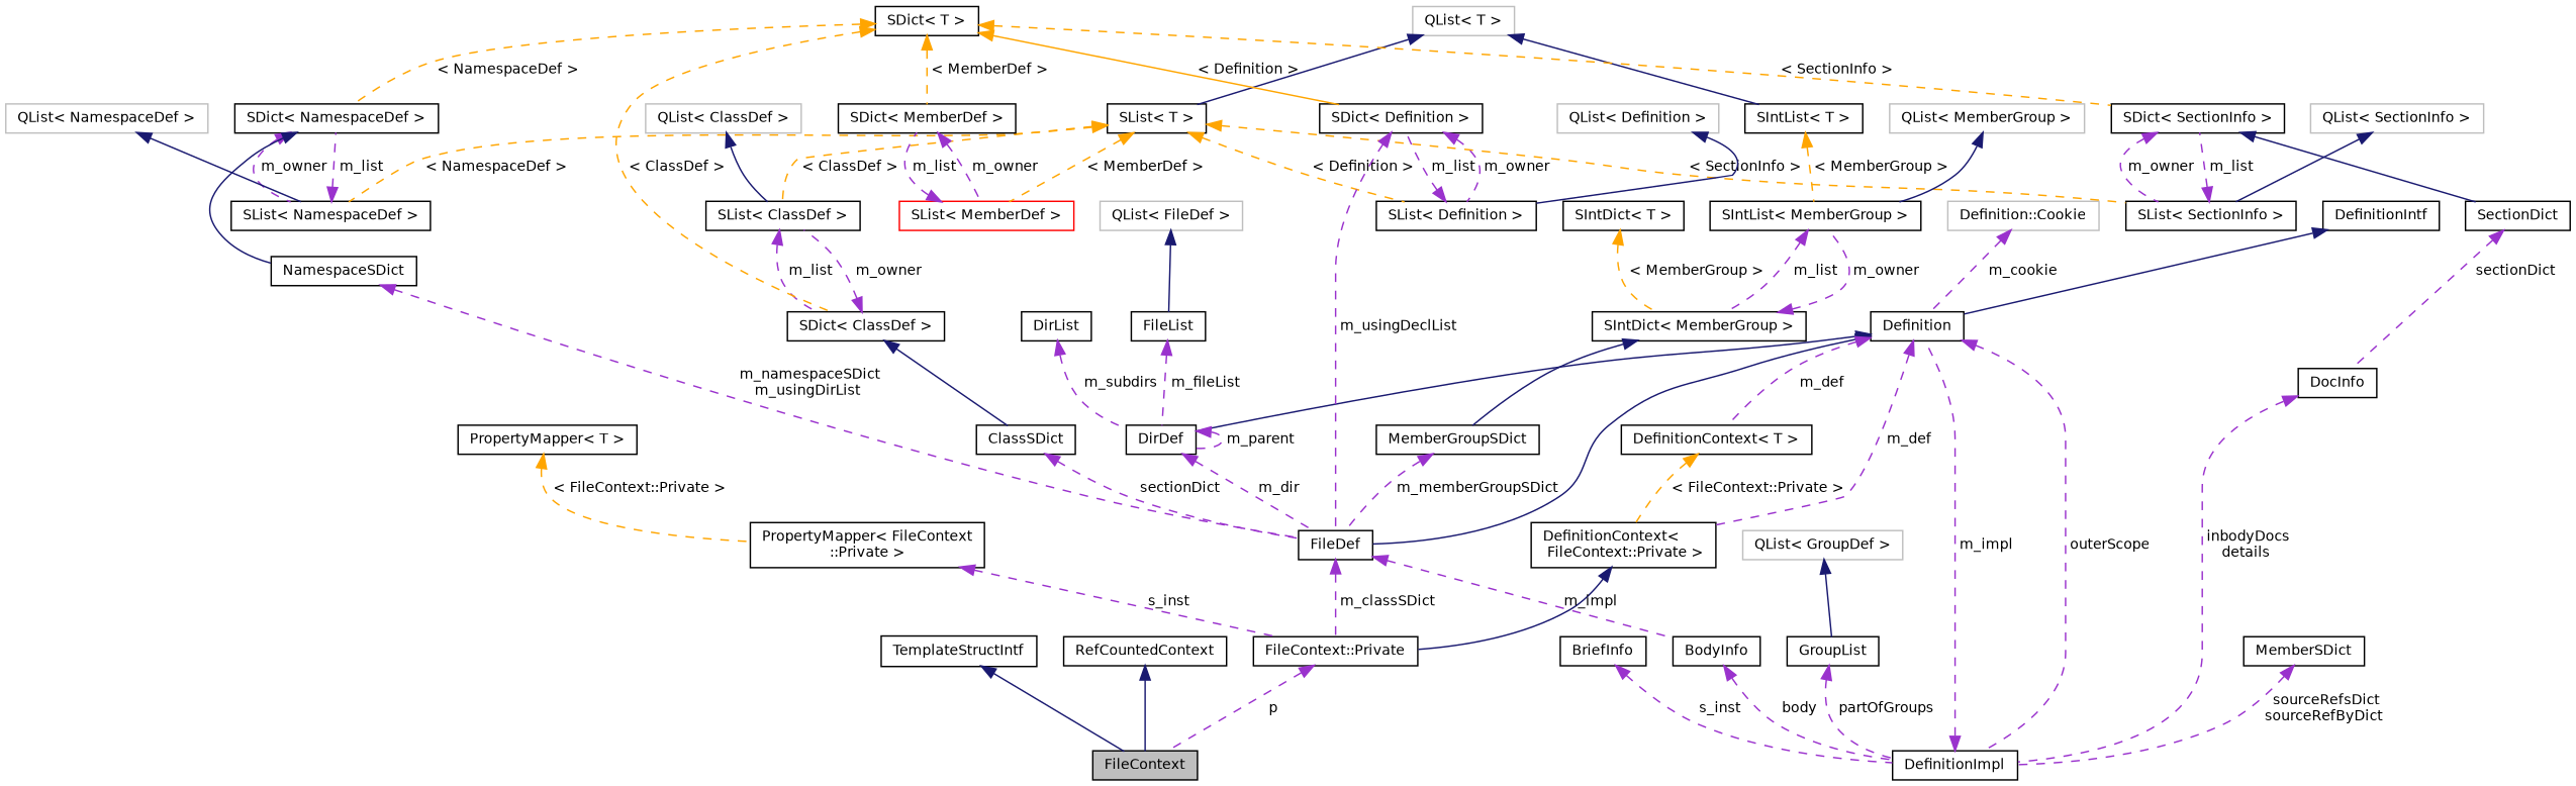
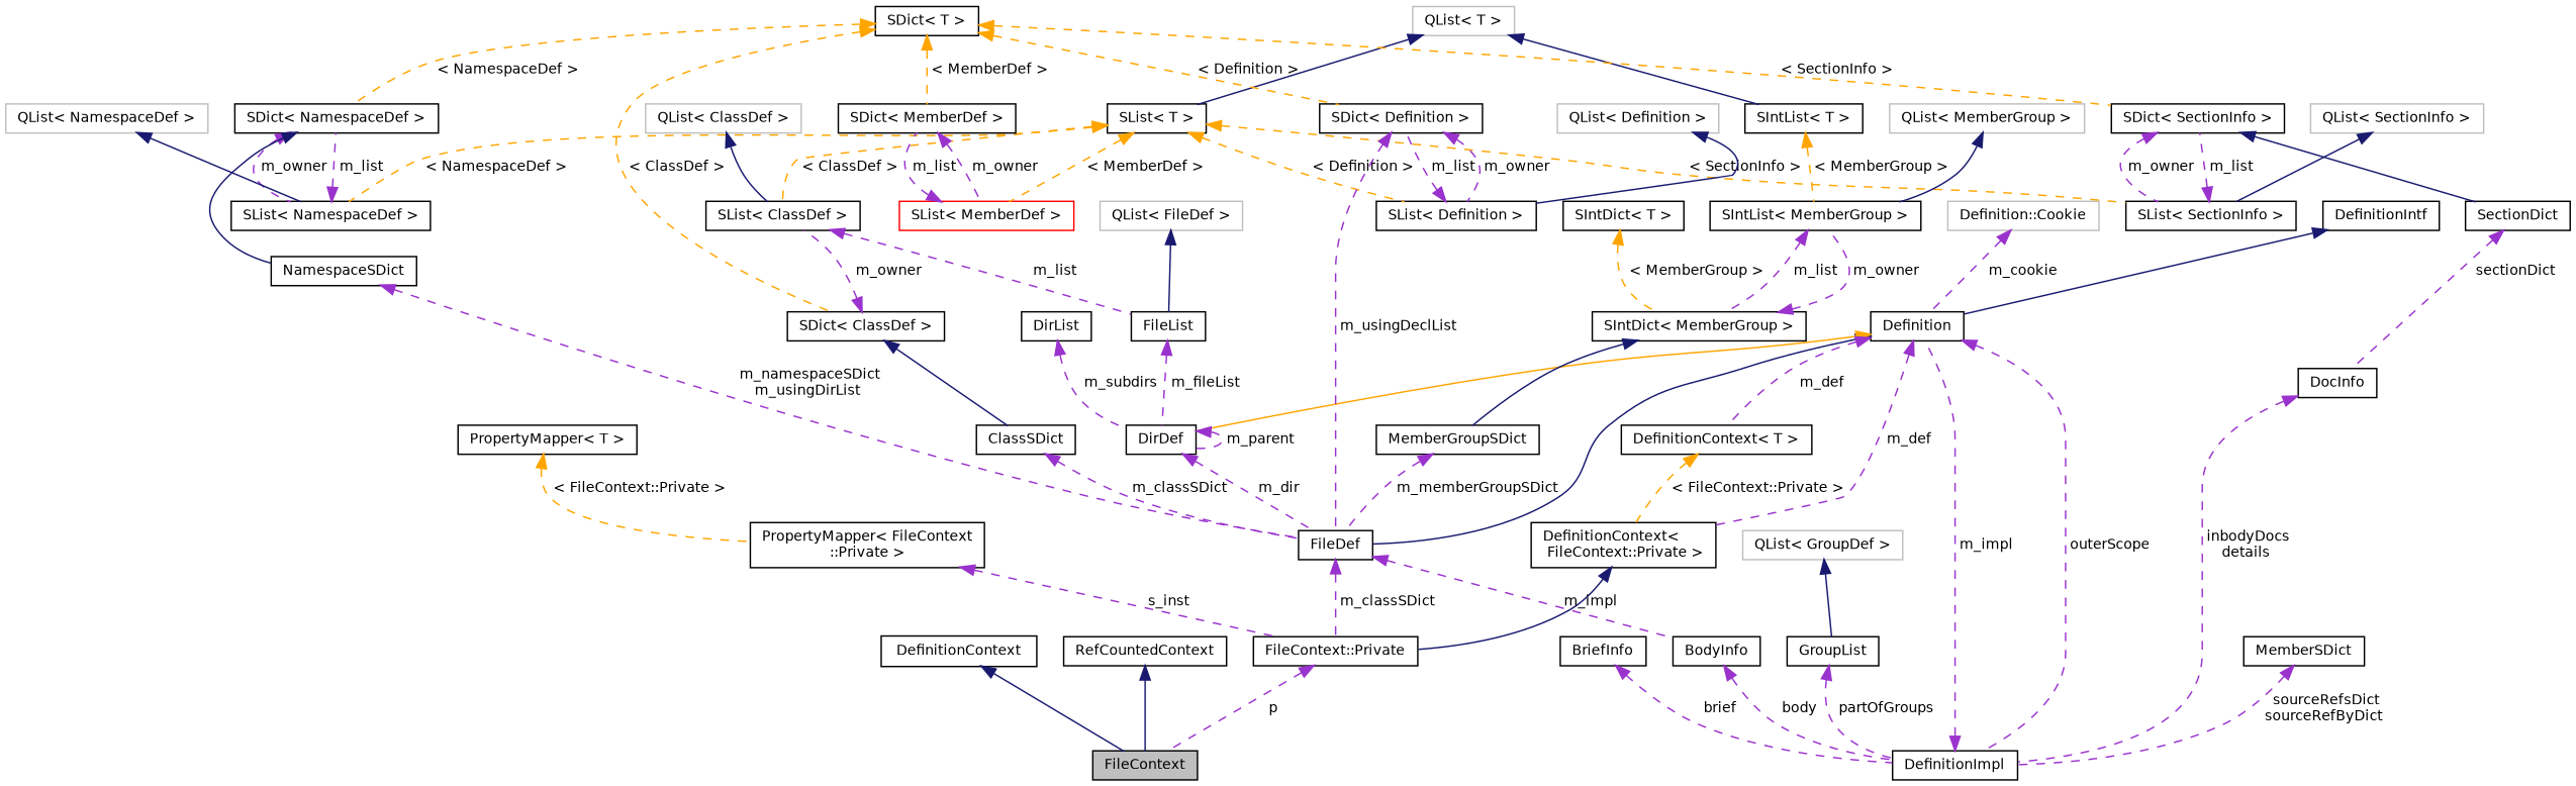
  digraph {
    rankdir=TB
    node [color=black fillcolor=white fontname=Helvetica fontsize=10 shape=record style=filled]
    edge [color=darkorchid3 dir=back fontname=Helvetica fontsize=10 labelfontname=Helvetica labelfontsize=10 style=dashed]
    n1 [fillcolor=grey75 fontcolor=black height=0.2 label=FileContext width=0.4]
    n2 [height=0.2 label=RefCountedContext width=0.4]
-   n3 [height=0.2 label=TemplateStructIntf width=0.4]
+   n3 [height=0.2 label=DefinitionContext width=0.4]
    n4 [height=0.2 label="FileContext::Private" width=0.4]
    n5 [height=0.2 label="DefinitionContext\<\l FileContext::Private \>" width=0.4]
    n6 [height=0.2 label=Definition width=0.4]
    n7 [height=0.2 label=DefinitionImpl width=0.4]
    n8 [height=0.2 label=FileDef width=0.4]
    n9 [height=0.2 label=DirDef width=0.4]
    n10 [height=0.2 label="DefinitionContext\< T \>" width=0.4]
    n11 [height=0.2 label=BodyInfo width=0.4]
    n12 [height=0.2 label=DefinitionIntf width=0.4]
    n13 [color=grey75 height=0.2 label="Definition::Cookie" width=0.4]
    n14 [height=0.2 label=SectionDict width=0.4]
    n15 [height=0.2 label=DocInfo width=0.4]
    n16 [height=0.2 label="SDict\< SectionInfo \>" width=0.4]
    n17 [height=0.2 label="SList\< SectionInfo \>" width=0.4]
    n18 [color=grey75 height=0.2 label="QList\< SectionInfo \>" width=0.4]
    n19 [height=0.2 label="SList\< T \>" width=0.4]
    n20 [height=0.2 label="SList\< ClassDef \>" width=0.4]
    n21 [height=0.2 label="SList\< Definition \>" width=0.4]
    n22 [height=0.2 label="SList\< NamespaceDef \>" width=0.4]
    n23 [color=red height=0.2 label="SList\< MemberDef \>" width=0.4]
    n24 [height=0.2 label="SDict\< ClassDef \>" width=0.4]
    n25 [height=0.2 label="SDict\< Definition \>" width=0.4]
    n26 [height=0.2 label="SDict\< NamespaceDef \>" width=0.4]
    n27 [height=0.2 label="SDict\< MemberDef \>" width=0.4]
    n28 [color=grey75 height=0.2 label="QList\< T \>" width=0.4]
    n29 [height=0.2 label="SIntList\< T \>" width=0.4]
    n30 [height=0.2 label="SIntList\< MemberGroup \>" width=0.4]
    n31 [height=0.2 label="SDict\< T \>" width=0.4]
    n32 [height=0.2 label=ClassSDict width=0.4]
    n33 [height=0.2 label=NamespaceSDict width=0.4]
    n34 [color=grey75 height=0.2 label="QList\< ClassDef \>" width=0.4]
    n35 [color=grey75 height=0.2 label="QList\< Definition \>" width=0.4]
    n36 [height=0.2 label=MemberGroupSDict width=0.4]
    n37 [height=0.2 label="SIntDict\< MemberGroup \>" width=0.4]
    n38 [color=grey75 height=0.2 label="QList\< MemberGroup \>" width=0.4]
    n39 [height=0.2 label="SIntDict\< T \>" width=0.4]
    n40 [height=0.2 label=DirList width=0.4]
    n41 [height=0.2 label=FileList width=0.4]
    n42 [color=grey75 height=0.2 label="QList\< FileDef \>" width=0.4]
    n43 [color=grey75 height=0.2 label="QList\< NamespaceDef \>" width=0.4]
    n44 [height=0.2 label=MemberSDict width=0.4]
    n45 [height=0.2 label=GroupList width=0.4]
    n46 [color=grey75 height=0.2 label="QList\< GroupDef \>" width=0.4]
    n47 [height=0.2 label=BriefInfo width=0.4]
    n48 [height=0.2 label="PropertyMapper\< FileContext\l::Private \>" width=0.4]
    n49 [height=0.2 label="PropertyMapper\< T \>" width=0.4]
    n2 -> n1 [color=midnightblue style=solid]
    n3 -> n1 [color=midnightblue style=solid]
    n4 -> n1 [label=" p"]
    n5 -> n4 [color=midnightblue style=solid]
    n6 -> n5 [label=" m_def"]
    n6 -> n7 [label=" outerScope"]
    n6 -> n8 [color=midnightblue style=solid]
-   n6 -> n9 [color=midnightblue style=solid]
+   n6 -> n9 [color=orange style=solid]
    n6 -> n10 [label=" m_def"]
    n7 -> n6 [label=" m_impl"]
    n8 -> n4 [label=" m_classSDict"]
    n8 -> n11 [label=" m_impl"]
    n9 -> n8 [label=" m_dir"]
    n9 -> n9 [label=" m_parent"]
    n10 -> n5 [color=orange label=" \< FileContext::Private \>"]
    n11 -> n7 [label=" body"]
    n12 -> n6 [color=midnightblue style=solid]
    n13 -> n6 [label=" m_cookie"]
    n14 -> n15 [label=" sectionDict"]
    n15 -> n7 [label=" inbodyDocs\ndetails"]
    n16 -> n14 [color=midnightblue style=solid]
    n16 -> n17 [label=" m_owner"]
    n17 -> n16 [label=" m_list"]
    n18 -> n17 [color=midnightblue style=solid]
    n19 -> n17 [color=orange label=" \< SectionInfo \>"]
    n19 -> n20 [color=orange label=" \< ClassDef \>"]
    n19 -> n21 [color=orange label=" \< Definition \>"]
    n19 -> n22 [color=orange label=" \< NamespaceDef \>"]
    n19 -> n23 [color=orange label=" \< MemberDef \>"]
-   n20 -> n24 [label=" m_list"]
+   n20 -> n41 [label=" m_list"]
    n21 -> n25 [label=" m_list"]
    n22 -> n26 [label=" m_list"]
    n23 -> n27 [label=" m_list"]
    n24 -> n20 [label=" m_owner"]
    n24 -> n32 [color=midnightblue style=solid]
    n25 -> n8 [label=" m_usingDeclList"]
    n25 -> n21 [label=" m_owner"]
    n26 -> n22 [label=" m_owner"]
    n26 -> n33 [color=midnightblue style=solid]
    n27 -> n23 [label=" m_owner"]
    n28 -> n19 [color=midnightblue style=solid]
    n28 -> n29 [color=midnightblue style=solid]
    n29 -> n30 [color=orange label=" \< MemberGroup \>"]
    n30 -> n37 [label=" m_list"]
    n31 -> n16 [color=orange label=" \< SectionInfo \>"]
    n31 -> n24 [color=orange label=" \< ClassDef \>"]
-   n31 -> n25 [color=orange label=" \< Definition \>" style=solid]
+   n31 -> n25 [color=orange label=" \< Definition \>"]
    n31 -> n26 [color=orange label=" \< NamespaceDef \>"]
    n31 -> n27 [color=orange label=" \< MemberDef \>"]
-   n32 -> n8 [label=" sectionDict"]
+   n32 -> n8 [label=" m_classSDict"]
    n33 -> n8 [label=" m_namespaceSDict\nm_usingDirList"]
    n34 -> n20 [color=midnightblue style=solid]
    n35 -> n21 [color=midnightblue style=solid]
    n36 -> n8 [label=" m_memberGroupSDict"]
    n37 -> n30 [label=" m_owner"]
    n37 -> n36 [color=midnightblue style=solid]
    n38 -> n30 [color=midnightblue style=solid]
    n39 -> n37 [color=orange label=" \< MemberGroup \>"]
    n40 -> n9 [label=" m_subdirs"]
    n41 -> n9 [label=" m_fileList"]
    n42 -> n41 [color=midnightblue style=solid]
    n43 -> n22 [color=midnightblue style=solid]
    n44 -> n7 [label=" sourceRefsDict\nsourceRefByDict"]
    n45 -> n7 [label=" partOfGroups"]
    n46 -> n45 [color=midnightblue style=solid]
-   n47 -> n7 [label=" s_inst"]
+   n47 -> n7 [label=" brief"]
    n48 -> n4 [label=" s_inst"]
    n49 -> n48 [color=orange label=" \< FileContext::Private \>"]
  }
